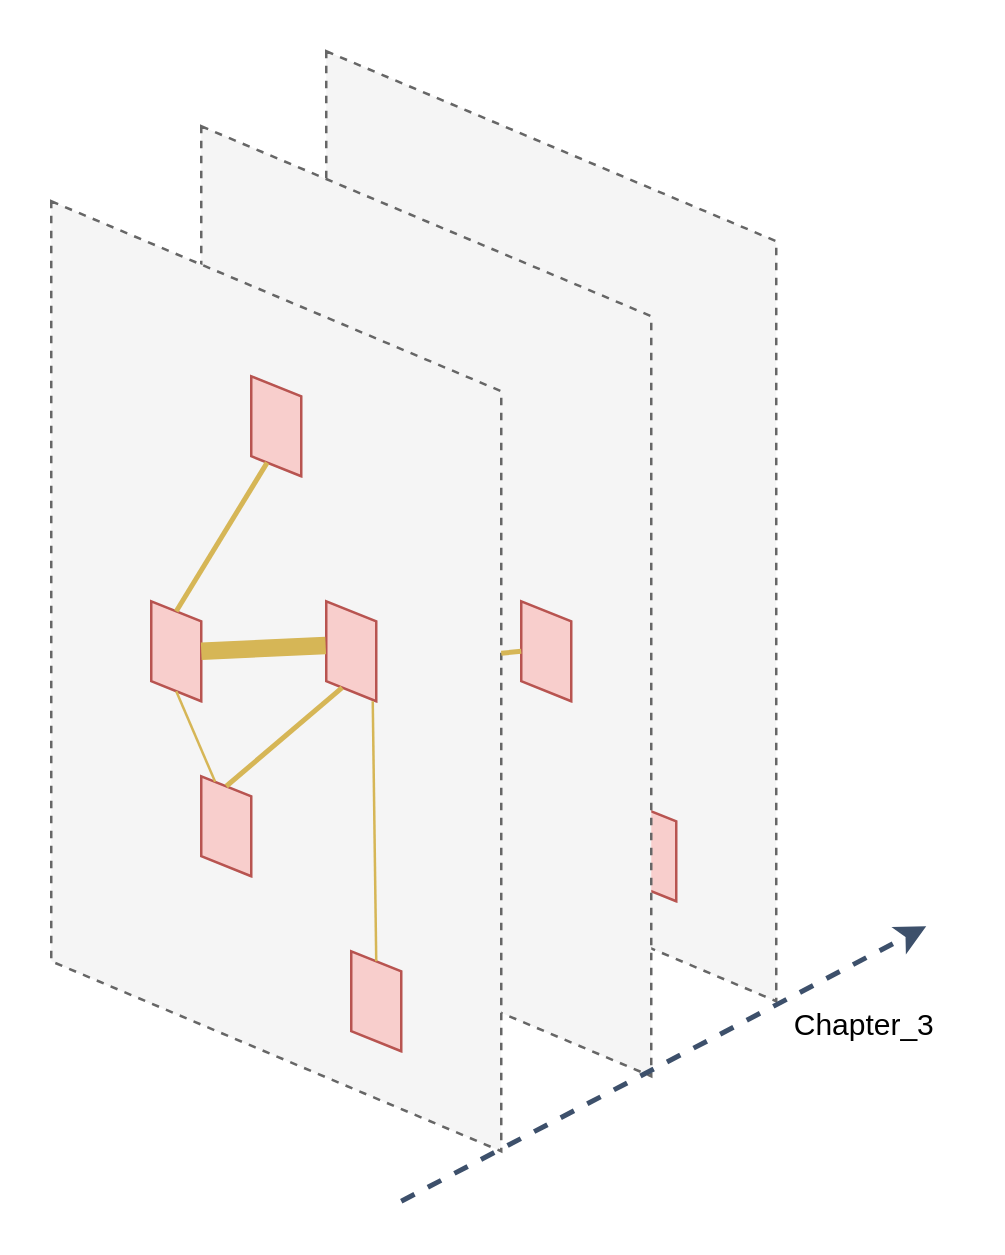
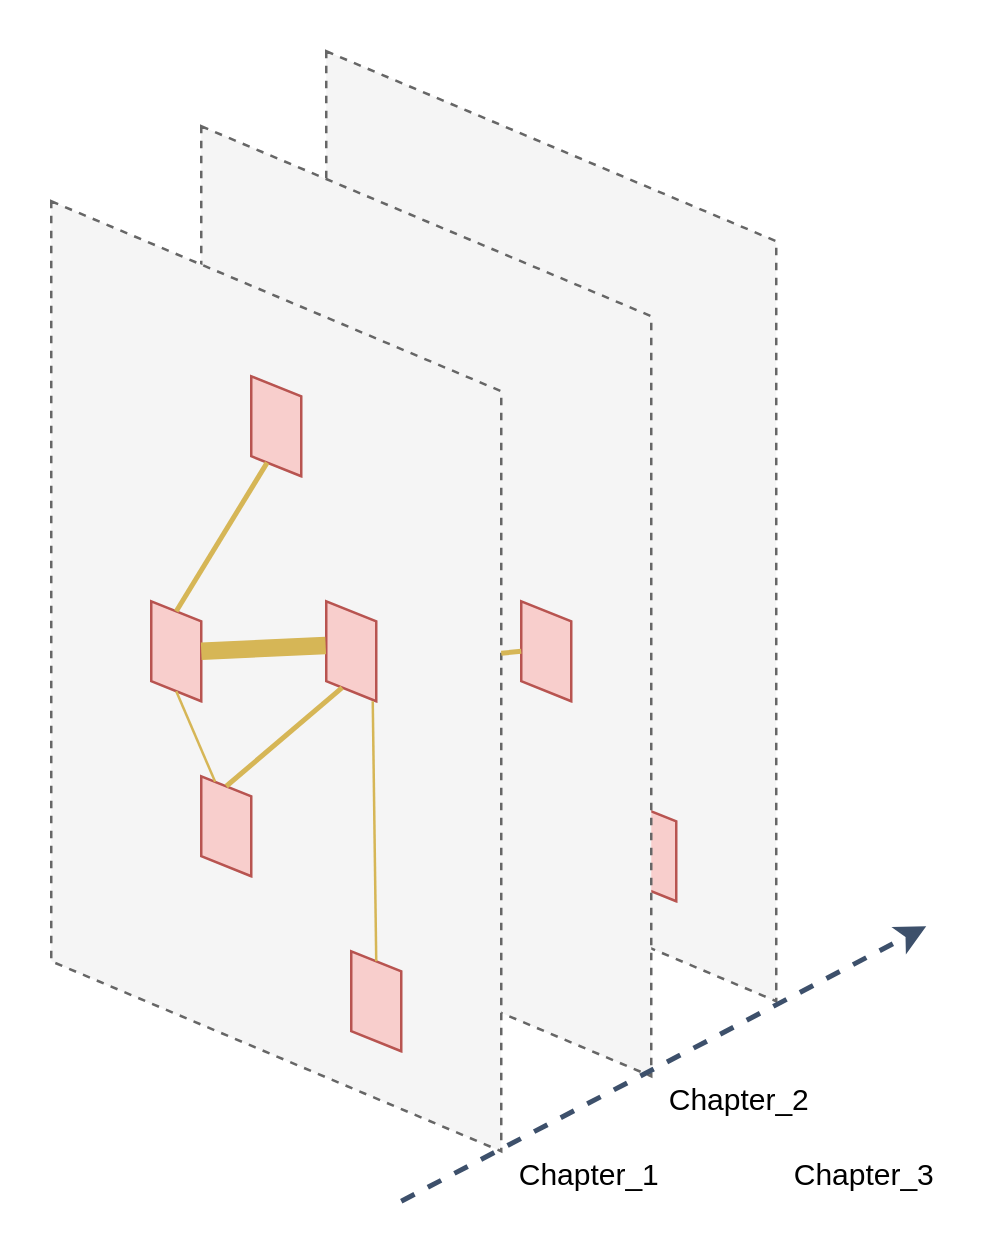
  <mxCell id="0" />
  <mxCell id="1" parent="0" />
  <mxCell id="2" value="" style="shape=parallelogram;perimeter=parallelogramPerimeter;whiteSpace=wrap;html=1;dashed=1;strokeColor=#666666;direction=south;fillColor=#f5f5f5;fontColor=#333333;" vertex="1" parent="1"><mxGeometry x="130" y="20" width="180" height="380" as="geometry" /></mxCell>
  <mxCell id="3" value="" style="shape=parallelogram;perimeter=parallelogramPerimeter;whiteSpace=wrap;html=1;strokeColor=#b85450;direction=north;fillColor=#f8cecc;" vertex="1" parent="1"><mxGeometry x="250" y="320" width="20" height="40" as="geometry" /></mxCell>
  <mxCell id="4" value="" style="shape=parallelogram;perimeter=parallelogramPerimeter;whiteSpace=wrap;html=1;dashed=1;strokeColor=#666666;direction=south;fillColor=#f5f5f5;fontColor=#333333;" vertex="1" parent="1"><mxGeometry x="80" y="50" width="180" height="380" as="geometry" /></mxCell>
  <mxCell id="5" value="" style="shape=parallelogram;perimeter=parallelogramPerimeter;whiteSpace=wrap;html=1;strokeColor=#b85450;direction=north;fillColor=#f8cecc;" vertex="1" parent="1"><mxGeometry x="130" y="130" width="20" height="40" as="geometry" /></mxCell>
  <mxCell id="6" value="" style="shape=parallelogram;perimeter=parallelogramPerimeter;whiteSpace=wrap;html=1;strokeColor=#b85450;direction=north;fillColor=#f8cecc;" vertex="1" parent="1"><mxGeometry x="160" y="220" width="20" height="40" as="geometry" /></mxCell>
  <mxCell id="7" value="" style="shape=parallelogram;perimeter=parallelogramPerimeter;whiteSpace=wrap;html=1;strokeColor=#b85450;direction=north;fillColor=#f8cecc;" vertex="1" parent="1"><mxGeometry x="90" y="220" width="20" height="40" as="geometry" /></mxCell>
  <mxCell id="8" value="" style="shape=parallelogram;perimeter=parallelogramPerimeter;whiteSpace=wrap;html=1;strokeColor=#b85450;direction=north;fillColor=#f8cecc;" vertex="1" parent="1"><mxGeometry x="170" y="360" width="20" height="40" as="geometry" /></mxCell>
  <mxCell id="9" value="" style="shape=parallelogram;perimeter=parallelogramPerimeter;whiteSpace=wrap;html=1;strokeColor=#b85450;direction=north;fillColor=#f8cecc;" vertex="1" parent="1"><mxGeometry x="110" y="290" width="20" height="40" as="geometry" /></mxCell>
  <mxCell id="10" value="" style="endArrow=none;html=1;strokeColor=#d6b656;strokeWidth=2;entryX=0;entryY=0.25;entryDx=0;entryDy=0;exitX=1;exitY=0.5;exitDx=0;exitDy=0;fillColor=#fff2cc;" edge="1" parent="1" source="7" target="5"><mxGeometry width="50" height="50" relative="1" as="geometry"><mxPoint x="90" y="220" as="sourcePoint" /><mxPoint x="140" y="170" as="targetPoint" /></mxGeometry></mxCell>
  <mxCell id="11" value="" style="endArrow=none;html=1;strokeColor=#d6b656;strokeWidth=7;exitX=0.5;exitY=1;exitDx=0;exitDy=0;entryX=0.558;entryY=-0.012;entryDx=0;entryDy=0;entryPerimeter=0;fillColor=#fff2cc;curved=1;" edge="1" parent="1" source="7" target="6"><mxGeometry width="50" height="50" relative="1" as="geometry"><mxPoint x="160" y="240" as="sourcePoint" /><mxPoint x="210" y="190" as="targetPoint" /></mxGeometry></mxCell>
  <mxCell id="12" value="" style="endArrow=none;html=1;strokeColor=#d6b656;strokeWidth=2;entryX=0;entryY=0.25;entryDx=0;entryDy=0;fillColor=#fff2cc;exitX=1;exitY=0.5;exitDx=0;exitDy=0;" edge="1" parent="1" source="9" target="6"><mxGeometry width="50" height="50" relative="1" as="geometry"><mxPoint x="120" y="300" as="sourcePoint" /><mxPoint x="170" y="250" as="targetPoint" /></mxGeometry></mxCell>
  <mxCell id="13" value="" style="endArrow=none;html=1;strokeColor=#d6b656;strokeWidth=1;fillColor=#fff2cc;entryX=-0.001;entryY=0.93;entryDx=0;entryDy=0;entryPerimeter=0;exitX=1;exitY=0.5;exitDx=0;exitDy=0;" edge="1" parent="1" source="8" target="6"><mxGeometry width="50" height="50" relative="1" as="geometry"><mxPoint x="160" y="320" as="sourcePoint" /><mxPoint x="210" y="270" as="targetPoint" /></mxGeometry></mxCell>
  <mxCell id="14" value="" style="endArrow=none;html=1;strokeColor=#d6b656;strokeWidth=1;entryX=0;entryY=0.5;entryDx=0;entryDy=0;exitX=1;exitY=0.25;exitDx=0;exitDy=0;fillColor=#fff2cc;" edge="1" parent="1" source="9" target="7"><mxGeometry width="50" height="50" relative="1" as="geometry"><mxPoint x="130" y="330" as="sourcePoint" /><mxPoint x="180" y="280" as="targetPoint" /></mxGeometry></mxCell>
  <mxCell id="15" value="" style="shape=parallelogram;perimeter=parallelogramPerimeter;whiteSpace=wrap;html=1;dashed=1;strokeColor=#666666;direction=south;fillColor=#f5f5f5;fontColor=#333333;" vertex="1" parent="1"><mxGeometry x="20" y="80" width="180" height="380" as="geometry" /></mxCell>
  <mxCell id="16" value="" style="shape=parallelogram;perimeter=parallelogramPerimeter;whiteSpace=wrap;html=1;strokeColor=#b85450;direction=north;fillColor=#f8cecc;" vertex="1" parent="1"><mxGeometry x="100" y="150" width="20" height="40" as="geometry" /></mxCell>
  <mxCell id="17" value="" style="shape=parallelogram;perimeter=parallelogramPerimeter;whiteSpace=wrap;html=1;strokeColor=#b85450;direction=north;fillColor=#f8cecc;" vertex="1" parent="1"><mxGeometry x="130" y="240" width="20" height="40" as="geometry" /></mxCell>
  <mxCell id="18" value="" style="shape=parallelogram;perimeter=parallelogramPerimeter;whiteSpace=wrap;html=1;strokeColor=#b85450;direction=north;fillColor=#f8cecc;" vertex="1" parent="1"><mxGeometry x="60" y="240" width="20" height="40" as="geometry" /></mxCell>
  <mxCell id="19" value="" style="shape=parallelogram;perimeter=parallelogramPerimeter;whiteSpace=wrap;html=1;strokeColor=#b85450;direction=north;fillColor=#f8cecc;" vertex="1" parent="1"><mxGeometry x="140" y="380" width="20" height="40" as="geometry" /></mxCell>
  <mxCell id="20" value="" style="shape=parallelogram;perimeter=parallelogramPerimeter;whiteSpace=wrap;html=1;strokeColor=#b85450;direction=north;fillColor=#f8cecc;" vertex="1" parent="1"><mxGeometry x="80" y="310" width="20" height="40" as="geometry" /></mxCell>
  <mxCell id="21" value="" style="endArrow=none;html=1;strokeColor=#d6b656;strokeWidth=2;entryX=0;entryY=0.25;entryDx=0;entryDy=0;exitX=1;exitY=0.5;exitDx=0;exitDy=0;fillColor=#fff2cc;" edge="1" parent="1" source="18" target="16"><mxGeometry width="50" height="50" relative="1" as="geometry"><mxPoint x="60" y="240" as="sourcePoint" /><mxPoint x="110" y="190" as="targetPoint" /></mxGeometry></mxCell>
  <mxCell id="22" value="" style="endArrow=none;html=1;strokeColor=#d6b656;strokeWidth=7;exitX=0.5;exitY=1;exitDx=0;exitDy=0;entryX=0.558;entryY=-0.012;entryDx=0;entryDy=0;entryPerimeter=0;fillColor=#fff2cc;curved=1;" edge="1" parent="1" source="18" target="17"><mxGeometry width="50" height="50" relative="1" as="geometry"><mxPoint x="130" y="260" as="sourcePoint" /><mxPoint x="180" y="210" as="targetPoint" /></mxGeometry></mxCell>
  <mxCell id="23" value="" style="endArrow=none;html=1;strokeColor=#d6b656;strokeWidth=2;entryX=0;entryY=0.25;entryDx=0;entryDy=0;fillColor=#fff2cc;exitX=1;exitY=0.5;exitDx=0;exitDy=0;" edge="1" parent="1" source="20" target="17"><mxGeometry width="50" height="50" relative="1" as="geometry"><mxPoint x="90" y="320" as="sourcePoint" /><mxPoint x="140" y="270" as="targetPoint" /></mxGeometry></mxCell>
  <mxCell id="24" value="" style="endArrow=none;html=1;strokeColor=#d6b656;strokeWidth=1;fillColor=#fff2cc;entryX=-0.001;entryY=0.93;entryDx=0;entryDy=0;entryPerimeter=0;exitX=1;exitY=0.5;exitDx=0;exitDy=0;" edge="1" parent="1" source="19" target="17"><mxGeometry width="50" height="50" relative="1" as="geometry"><mxPoint x="130" y="340" as="sourcePoint" /><mxPoint x="180" y="290" as="targetPoint" /></mxGeometry></mxCell>
  <mxCell id="25" value="" style="endArrow=none;html=1;strokeColor=#d6b656;strokeWidth=1;entryX=0;entryY=0.5;entryDx=0;entryDy=0;exitX=1;exitY=0.25;exitDx=0;exitDy=0;fillColor=#fff2cc;" edge="1" parent="1" source="20" target="18"><mxGeometry width="50" height="50" relative="1" as="geometry"><mxPoint x="100" y="350" as="sourcePoint" /><mxPoint x="150" y="300" as="targetPoint" /></mxGeometry></mxCell>
  <mxCell id="26" value="" style="endArrow=classic;html=1;strokeWidth=2;dashed=1;fillColor=#dae8fc;strokeColor=#3D506B;" edge="1" parent="1"><mxGeometry width="50" height="50" relative="1" as="geometry"><mxPoint x="160" y="480" as="sourcePoint" /><mxPoint x="370" y="370" as="targetPoint" /></mxGeometry></mxCell>
- <mxCell id="29" value="Chapter_3" style="text;html=1;align=center;verticalAlign=middle;resizable=0;points=[];autosize=1;" vertex="1" parent="1"><mxGeometry x="310" y="400" width="70" height="20" as="geometry" /></mxCell>
+ <mxCell id="27" value="Chapter_1" style="text;html=1;align=center;verticalAlign=middle;resizable=0;points=[];autosize=1;" vertex="1" parent="1"><mxGeometry x="200" y="460" width="70" height="20" as="geometry" /></mxCell>
+ <mxCell id="28" value="Chapter_2" style="text;html=1;align=center;verticalAlign=middle;resizable=0;points=[];autosize=1;" vertex="1" parent="1"><mxGeometry x="260" y="430" width="70" height="20" as="geometry" /></mxCell>
+ <mxCell id="29" value="Chapter_3" style="text;html=1;align=center;verticalAlign=middle;resizable=0;points=[];autosize=1;" vertex="1" parent="1"><mxGeometry x="310" y="460" width="70" height="20" as="geometry" /></mxCell>
  <mxCell id="30" value="" style="shape=parallelogram;perimeter=parallelogramPerimeter;whiteSpace=wrap;html=1;strokeColor=#b85450;direction=north;fillColor=#f8cecc;" vertex="1" parent="1"><mxGeometry x="208" y="240" width="20" height="40" as="geometry" /></mxCell>
  <mxCell id="31" value="" style="endArrow=none;html=1;strokeColor=#d6b656;strokeWidth=2;entryX=0.5;entryY=0;entryDx=0;entryDy=0;fillColor=#fff2cc;" edge="1" parent="1" source="15" target="30"><mxGeometry width="50" height="50" relative="1" as="geometry"><mxPoint x="100" y="324" as="sourcePoint" /><mxPoint x="146.364" y="284.545" as="targetPoint" /></mxGeometry></mxCell>
